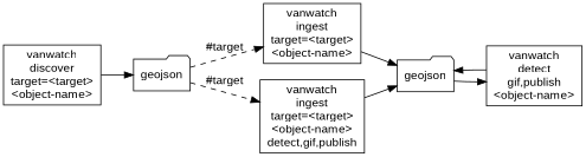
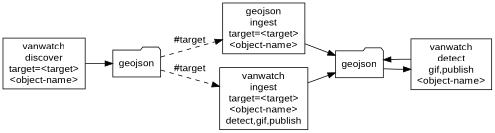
  digraph {
    rankdir=LR
    fontname="Liberation Sans"
    node [labeljust=l shape=box fontname="Liberation Sans"]
    edge [fontname="Liberation Sans"]
    n1 [label="vanwatch\ndiscover\ntarget=<target>\n<object-name>"]
    n2 [label=geojson shape=folder]
-   n3 [label="vanwatch\ningest\ntarget=<target>\n<object-name>"]
+   n3 [label="geojson\ningest\ntarget=<target>\n<object-name>"]
    n4 [label="vanwatch\ningest\ntarget=<target>\n<object-name>\ndetect,gif,publish"]
    n5 [label=geojson shape=folder]
    n6 [label="vanwatch\ndetect\ngif,publish\n<object-name>"]
    n1 -> n2
    n2 -> n3 [label="#target" style=dashed]
    n2 -> n4 [label="#target" style=dashed]
    n3 -> n5
    n4 -> n5
    n5 -> n6
    n6 -> n5
  }
